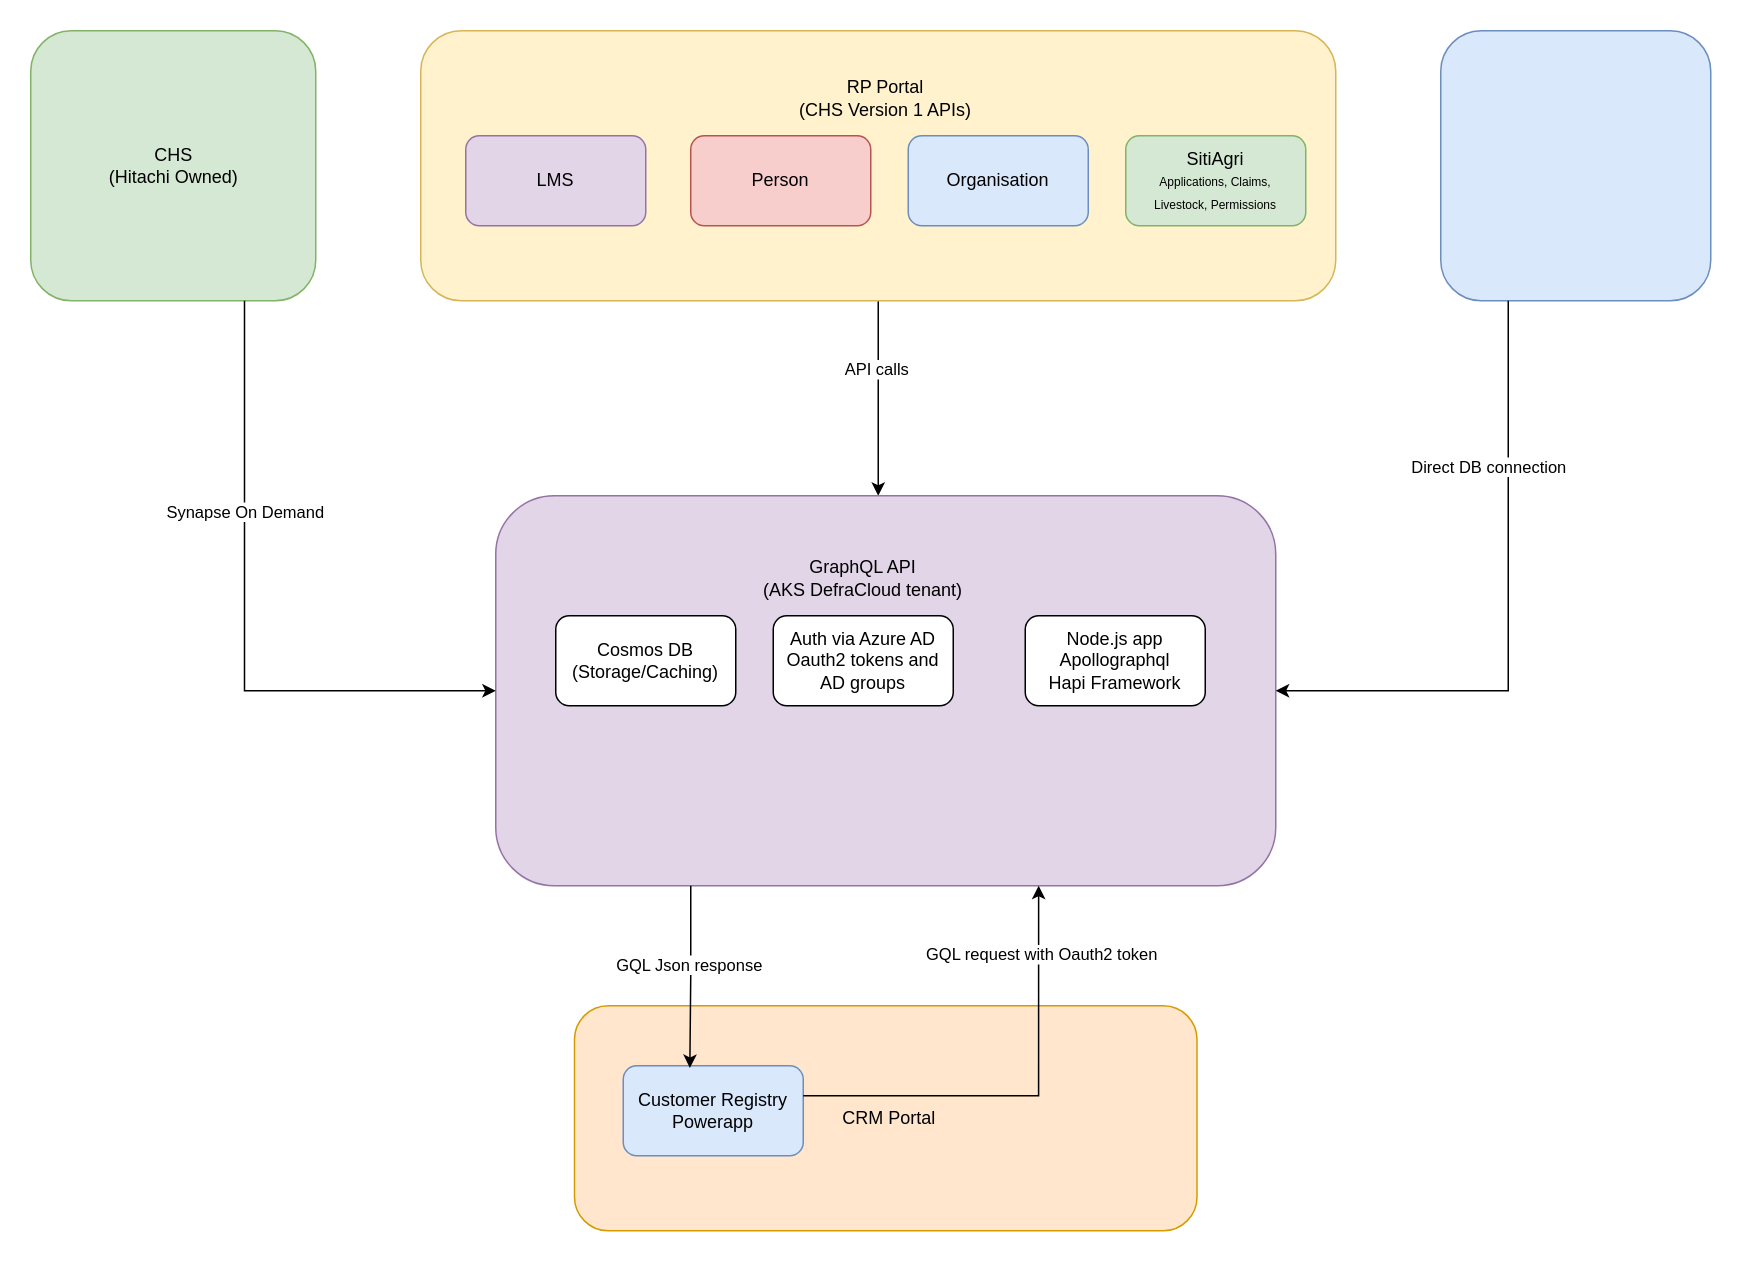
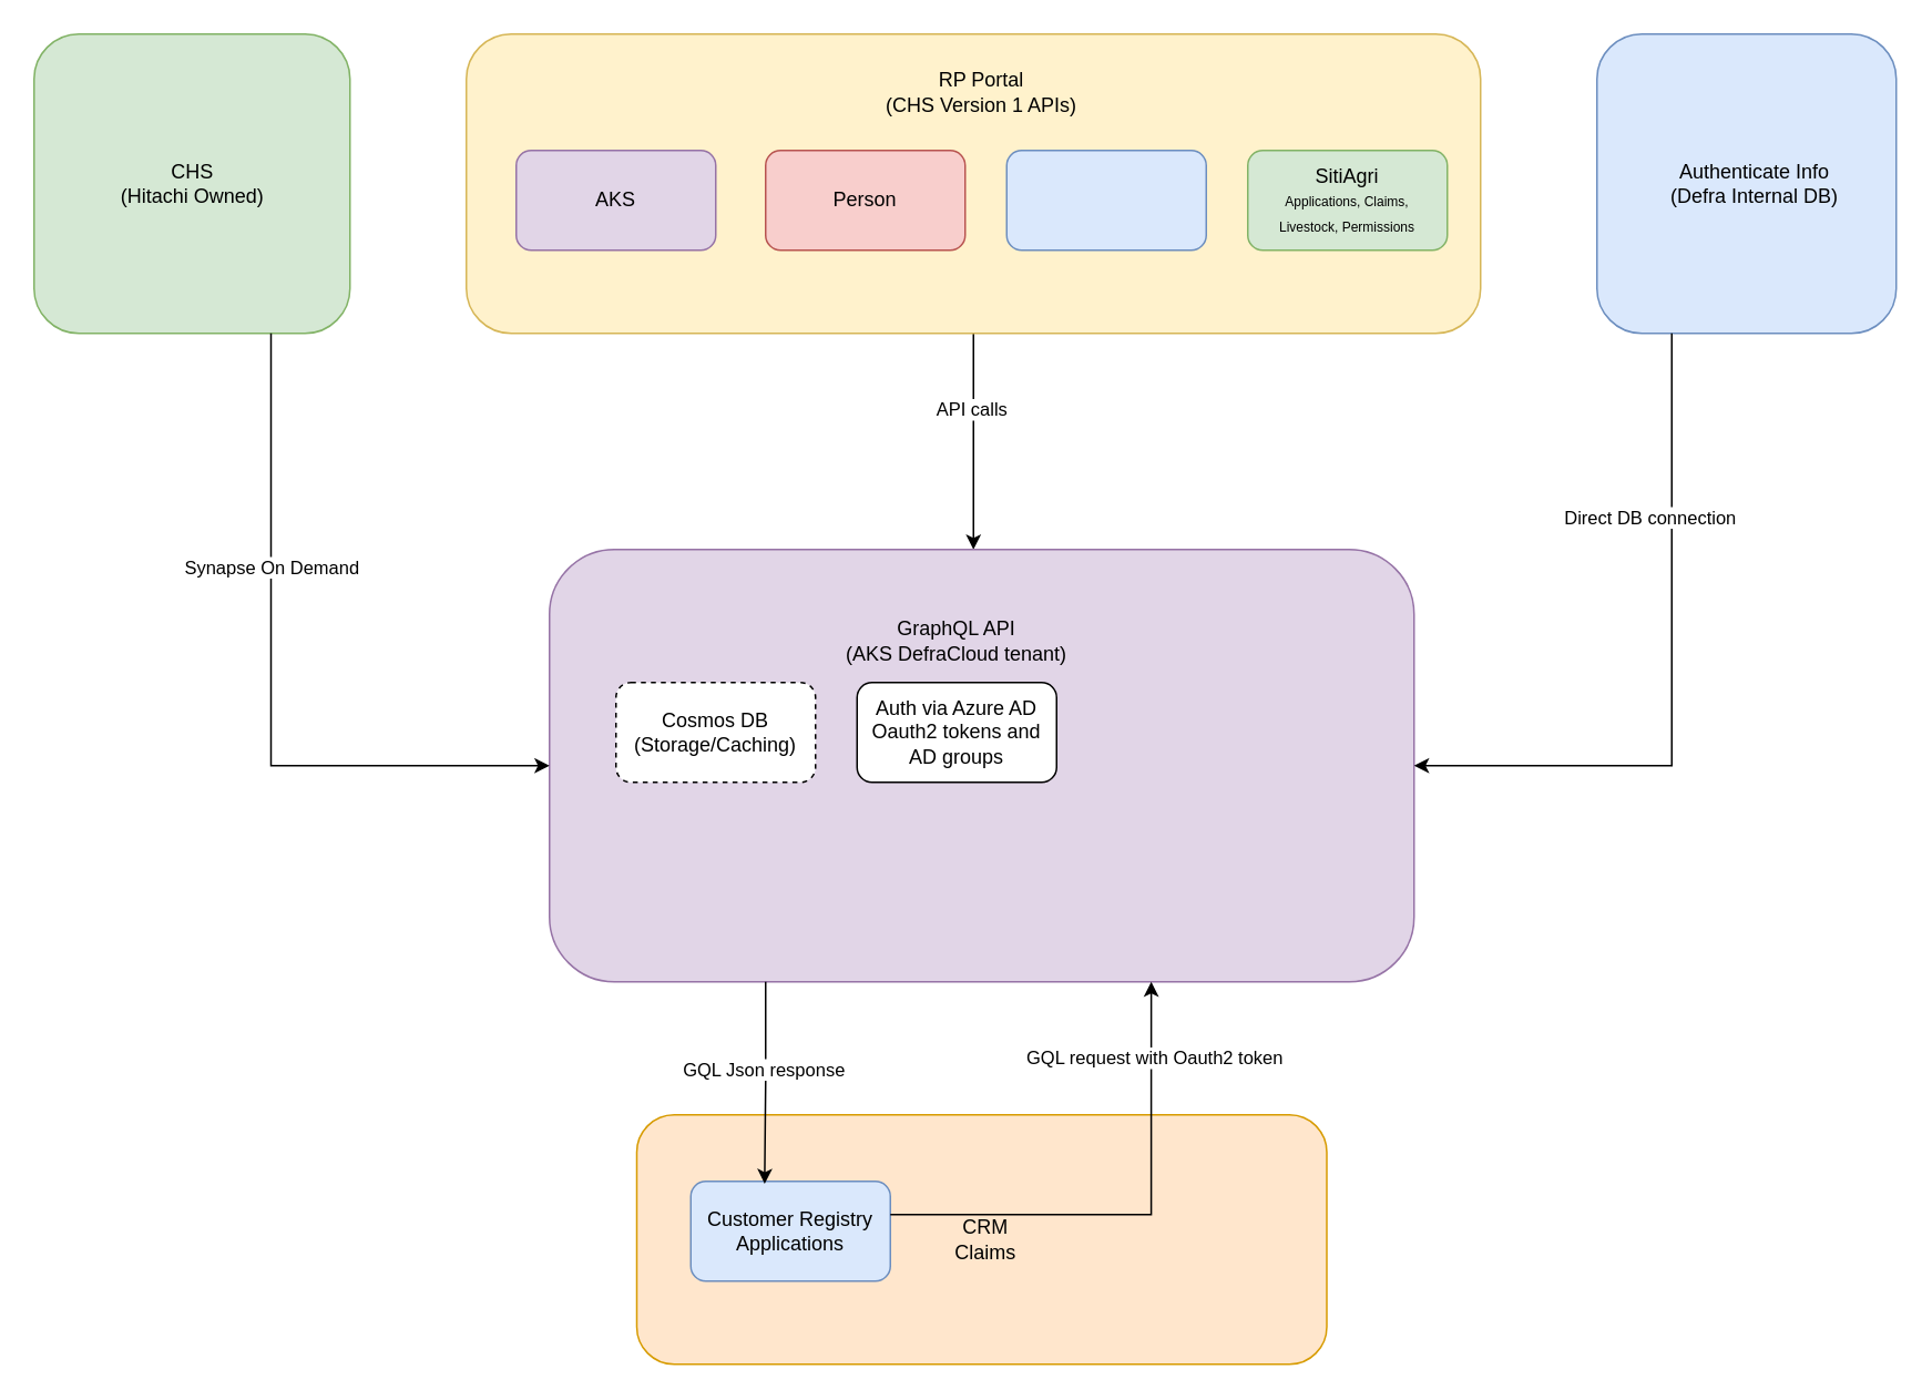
  <mxCell id="0" />
  <mxCell id="1" parent="0" />
  <mxCell id="2" style="edgeStyle=orthogonalEdgeStyle;rounded=0;orthogonalLoop=1;jettySize=auto;html=1;" edge="1" parent="1" source="4"><mxGeometry relative="1" as="geometry"><mxPoint x="585" y="330" as="targetPoint" /></mxGeometry></mxCell>
  <mxCell id="3" value="API calls" style="edgeLabel;html=1;align=center;verticalAlign=middle;resizable=0;points=[];" vertex="1" connectable="0" parent="2"><mxGeometry x="-0.31" y="-2" relative="1" as="geometry"><mxPoint as="offset" /></mxGeometry></mxCell>
  <mxCell id="4" value="" style="rounded=1;whiteSpace=wrap;html=1;fillColor=#fff2cc;strokeColor=#d6b656;" vertex="1" parent="1"><mxGeometry x="280" y="20" width="610" height="180" as="geometry" /></mxCell>
- <mxCell id="5" value="RP Portal&lt;br&gt;(CHS Version 1 APIs)" style="text;html=1;strokeColor=none;fillColor=none;align=center;verticalAlign=middle;whiteSpace=wrap;rounded=0;" vertex="1" parent="1"><mxGeometry x="530" y="50" width="120" height="30" as="geometry" /></mxCell>
+ <mxCell id="5" value="RP Portal&lt;br&gt;(CHS Version 1 APIs)" style="text;html=1;strokeColor=none;fillColor=none;align=center;verticalAlign=middle;whiteSpace=wrap;rounded=0;" vertex="1" parent="1"><mxGeometry x="530" y="40" width="120" height="30" as="geometry" /></mxCell>
  <mxCell id="6" value="" style="group" vertex="1" connectable="0" parent="1"><mxGeometry x="460" y="90" width="120" height="60" as="geometry" /></mxCell>
  <mxCell id="7" value="" style="rounded=1;whiteSpace=wrap;html=1;fillColor=#f8cecc;strokeColor=#b85450;" vertex="1" parent="6"><mxGeometry width="120" height="60" as="geometry" /></mxCell>
  <mxCell id="8" value="Person" style="text;html=1;strokeColor=none;fillColor=none;align=center;verticalAlign=middle;whiteSpace=wrap;rounded=0;" vertex="1" parent="6"><mxGeometry x="30" y="15" width="60" height="30" as="geometry" /></mxCell>
  <mxCell id="9" value="" style="group" vertex="1" connectable="0" parent="1"><mxGeometry x="605" y="90" width="120" height="60" as="geometry" /></mxCell>
  <mxCell id="10" value="" style="rounded=1;whiteSpace=wrap;html=1;fillColor=#dae8fc;strokeColor=#6c8ebf;" vertex="1" parent="9"><mxGeometry width="120" height="60" as="geometry" /></mxCell>
- <mxCell id="11" value="Organisation" style="text;html=1;strokeColor=none;fillColor=none;align=center;verticalAlign=middle;whiteSpace=wrap;rounded=0;" vertex="1" parent="9"><mxGeometry x="30" y="15" width="60" height="30" as="geometry" /></mxCell>
  <mxCell id="12" value="" style="group" vertex="1" connectable="0" parent="1"><mxGeometry x="750" y="90" width="120" height="60" as="geometry" /></mxCell>
  <mxCell id="13" value="" style="rounded=1;whiteSpace=wrap;html=1;fillColor=#d5e8d4;strokeColor=#82b366;" vertex="1" parent="12"><mxGeometry width="120" height="60" as="geometry" /></mxCell>
  <mxCell id="14" value="SitiAgri&lt;br&gt;&lt;font style=&quot;font-size: 8px;&quot;&gt;Applications, Claims, &lt;br&gt;Livestock, Permissions&lt;/font&gt;" style="text;html=1;strokeColor=none;fillColor=none;align=center;verticalAlign=middle;whiteSpace=wrap;rounded=0;" vertex="1" parent="12"><mxGeometry x="-10" y="15" width="140" height="30" as="geometry" /></mxCell>
  <mxCell id="15" value="" style="rounded=1;whiteSpace=wrap;html=1;fillColor=#e1d5e7;strokeColor=#9673a6;" vertex="1" parent="1"><mxGeometry x="310" y="90" width="120" height="60" as="geometry" /></mxCell>
- <mxCell id="16" value="LMS" style="text;html=1;strokeColor=none;fillColor=none;align=center;verticalAlign=middle;whiteSpace=wrap;rounded=0;" vertex="1" parent="1"><mxGeometry x="340" y="105" width="60" height="30" as="geometry" /></mxCell>
+ <mxCell id="16" value="AKS" style="text;html=1;strokeColor=none;fillColor=none;align=center;verticalAlign=middle;whiteSpace=wrap;rounded=0;" vertex="1" parent="1"><mxGeometry x="340" y="105" width="60" height="30" as="geometry" /></mxCell>
  <mxCell id="17" value="" style="group" vertex="1" connectable="0" parent="1"><mxGeometry x="20" y="20" width="190" height="180" as="geometry" /></mxCell>
  <mxCell id="18" value="" style="rounded=1;whiteSpace=wrap;html=1;fillColor=#d5e8d4;strokeColor=#82b366;" vertex="1" parent="17"><mxGeometry width="190" height="180" as="geometry" /></mxCell>
  <mxCell id="19" value="CHS&lt;br&gt;(Hitachi Owned)" style="text;html=1;strokeColor=none;fillColor=none;align=center;verticalAlign=middle;whiteSpace=wrap;rounded=0;" vertex="1" parent="17"><mxGeometry x="47.5" y="45" width="95" height="90" as="geometry" /></mxCell>
  <mxCell id="20" value="" style="group" vertex="1" connectable="0" parent="1"><mxGeometry x="950" y="20" width="180" height="180" as="geometry" /></mxCell>
  <mxCell id="21" value="" style="group" vertex="1" connectable="0" parent="20"><mxGeometry x="10" width="180" height="180" as="geometry" /></mxCell>
  <mxCell id="22" value="" style="rounded=1;whiteSpace=wrap;html=1;fillColor=#dae8fc;strokeColor=#6c8ebf;" vertex="1" parent="21"><mxGeometry width="180" height="180" as="geometry" /></mxCell>
+ <mxCell id="23" value="Authenticate Info&lt;br&gt;(Defra Internal DB)" style="text;html=1;strokeColor=none;fillColor=none;align=center;verticalAlign=middle;whiteSpace=wrap;rounded=0;" vertex="1" parent="21"><mxGeometry x="30" y="45" width="130" height="90" as="geometry" /></mxCell>
  <mxCell id="24" value="" style="rounded=1;whiteSpace=wrap;html=1;fillColor=#e1d5e7;strokeColor=#9673a6;" vertex="1" parent="1"><mxGeometry y="330" width="520" height="260" as="geometry" x="330" /></mxCell>
  <mxCell id="25" style="edgeStyle=orthogonalEdgeStyle;rounded=0;orthogonalLoop=1;jettySize=auto;html=1;exitX=0.75;exitY=1;exitDx=0;exitDy=0;entryX=0;entryY=0.5;entryDx=0;entryDy=0;" edge="1" parent="1" source="18" target="24"><mxGeometry relative="1" as="geometry" /></mxCell>
  <mxCell id="26" value="Synapse On Demand" style="edgeLabel;html=1;align=center;verticalAlign=middle;resizable=0;points=[];" vertex="1" connectable="0" parent="25"><mxGeometry x="0.213" y="2" relative="1" as="geometry"><mxPoint x="-2" y="-119" as="offset" /></mxGeometry></mxCell>
  <mxCell id="27" value="" style="group" vertex="1" connectable="0" parent="1"><mxGeometry x="382.5" y="670" width="415" height="150" as="geometry" /></mxCell>
  <mxCell id="28" value="" style="rounded=1;whiteSpace=wrap;html=1;fillColor=#ffe6cc;strokeColor=#d79b00;" vertex="1" parent="27"><mxGeometry width="415" height="150" as="geometry" /></mxCell>
- <mxCell id="29" value="CRM Portal" style="text;html=1;strokeColor=none;fillColor=none;align=center;verticalAlign=middle;whiteSpace=wrap;rounded=0;" vertex="1" parent="27"><mxGeometry x="177.5" y="60" width="65" height="30" as="geometry" /></mxCell>
- <mxCell id="30" value="Customer Registry Powerapp" style="rounded=1;whiteSpace=wrap;html=1;fillColor=#dae8fc;strokeColor=#6c8ebf;" vertex="1" parent="27"><mxGeometry x="32.5" y="40" width="120" height="60" as="geometry" /></mxCell>
+ <mxCell id="29" value="CRM Claims" style="text;html=1;strokeColor=none;fillColor=none;align=center;verticalAlign=middle;whiteSpace=wrap;rounded=0;" vertex="1" parent="27"><mxGeometry x="177.5" y="60" width="65" height="30" as="geometry" /></mxCell>
+ <mxCell id="30" value="Customer Registry Applications" style="rounded=1;whiteSpace=wrap;html=1;fillColor=#dae8fc;strokeColor=#6c8ebf;" vertex="1" parent="27"><mxGeometry x="32.5" y="40" width="120" height="60" as="geometry" /></mxCell>
  <mxCell id="31" style="edgeStyle=orthogonalEdgeStyle;rounded=0;orthogonalLoop=1;jettySize=auto;html=1;exitX=0.25;exitY=1;exitDx=0;exitDy=0;entryX=1;entryY=0.5;entryDx=0;entryDy=0;" edge="1" parent="1" source="22" target="24"><mxGeometry relative="1" as="geometry" /></mxCell>
  <mxCell id="32" value="Direct DB connection" style="edgeLabel;html=1;align=center;verticalAlign=middle;resizable=0;points=[];" vertex="1" connectable="0" parent="31"><mxGeometry x="0.489" y="-2" relative="1" as="geometry"><mxPoint x="35" y="-148" as="offset" /></mxGeometry></mxCell>
  <mxCell id="33" value="GraphQL API&lt;br style=&quot;border-color: var(--border-color);&quot;&gt;(AKS DefraCloud tenant)" style="text;html=1;strokeColor=none;fillColor=none;align=center;verticalAlign=middle;whiteSpace=wrap;rounded=0;" vertex="1" parent="1"><mxGeometry x="505" y="370" width="140" height="30" as="geometry" /></mxCell>
- <mxCell id="34" value="Cosmos DB&lt;br&gt;(Storage/Caching)" style="rounded=1;whiteSpace=wrap;html=1;" vertex="1" parent="1"><mxGeometry x="370" y="410" width="120" height="60" as="geometry" /></mxCell>
+ <mxCell id="34" value="Cosmos DB&lt;br&gt;(Storage/Caching)" style="rounded=1;whiteSpace=wrap;html=1;dashed=1;" vertex="1" parent="1"><mxGeometry x="370" y="410" width="120" height="60" as="geometry" /></mxCell>
  <mxCell id="35" value="Auth via Azure AD Oauth2 tokens and AD groups" style="rounded=1;whiteSpace=wrap;html=1;" vertex="1" parent="1"><mxGeometry x="515" y="410" width="120" height="60" as="geometry" /></mxCell>
- <mxCell id="36" value="Node.js app&lt;br&gt;Apollographql&lt;br&gt;Hapi Framework" style="rounded=1;whiteSpace=wrap;html=1;" vertex="1" parent="1"><mxGeometry x="683" y="410" width="120" height="60" as="geometry" /></mxCell>
  <mxCell id="37" style="edgeStyle=orthogonalEdgeStyle;rounded=0;orthogonalLoop=1;jettySize=auto;html=1;entryX=0.696;entryY=1;entryDx=0;entryDy=0;entryPerimeter=0;" edge="1" parent="1" target="24"><mxGeometry relative="1" as="geometry"><mxPoint x="535" y="730" as="sourcePoint" /><Array as="points"><mxPoint x="535" y="730" /><mxPoint x="692" y="730" /></Array></mxGeometry></mxCell>
  <mxCell id="38" value="GQL request with Oauth2 token" style="edgeLabel;html=1;align=center;verticalAlign=middle;resizable=0;points=[];" vertex="1" connectable="0" parent="37"><mxGeometry x="0.087" y="-2" relative="1" as="geometry"><mxPoint y="-90" as="offset" /></mxGeometry></mxCell>
  <mxCell id="39" style="edgeStyle=orthogonalEdgeStyle;rounded=0;orthogonalLoop=1;jettySize=auto;html=1;exitX=0.25;exitY=1;exitDx=0;exitDy=0;entryX=0.37;entryY=0.024;entryDx=0;entryDy=0;entryPerimeter=0;" edge="1" parent="1" source="24" target="30"><mxGeometry relative="1" as="geometry" /></mxCell>
  <mxCell id="40" value="GQL Json response" style="edgeLabel;html=1;align=center;verticalAlign=middle;resizable=0;points=[];" vertex="1" connectable="0" parent="39"><mxGeometry x="-0.148" y="-2" relative="1" as="geometry"><mxPoint as="offset" /></mxGeometry></mxCell>
